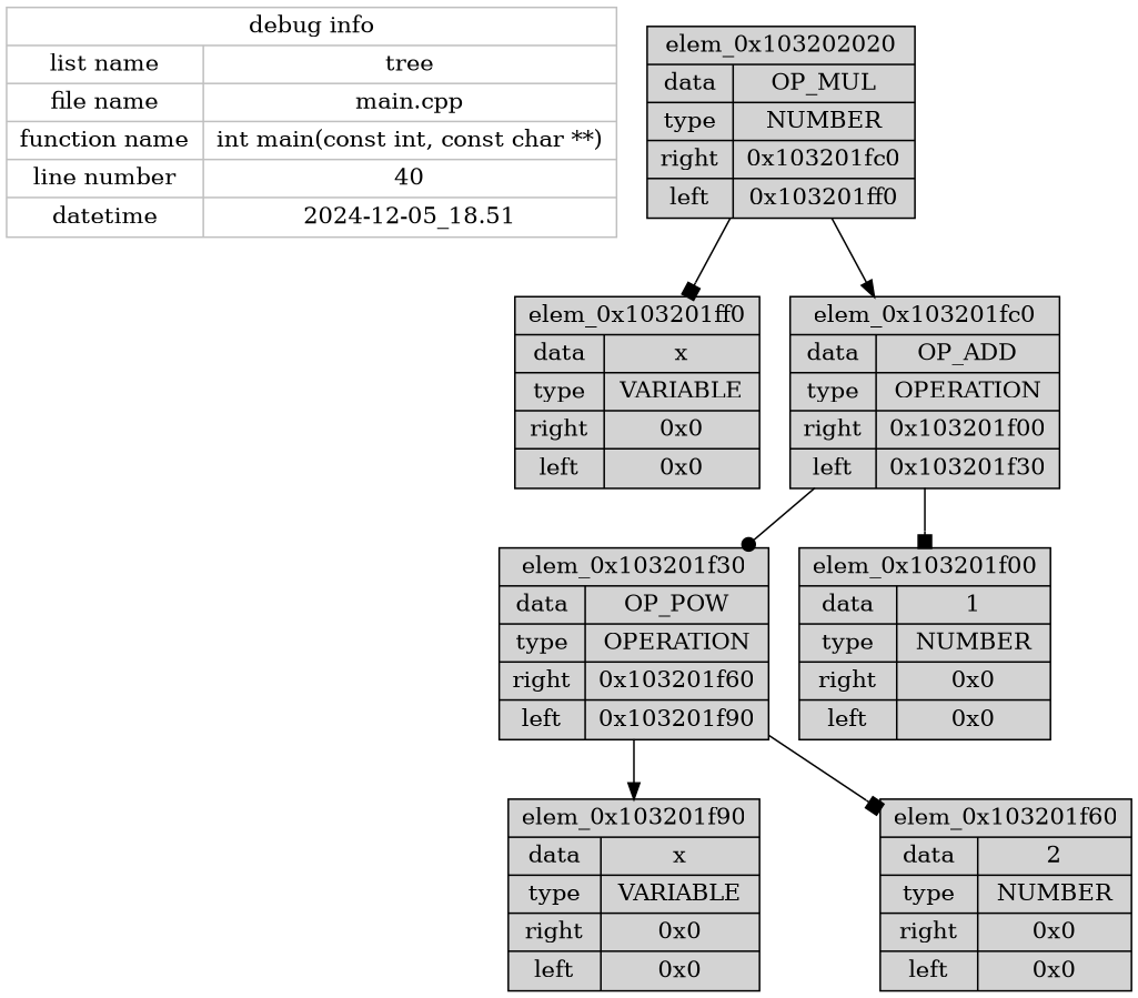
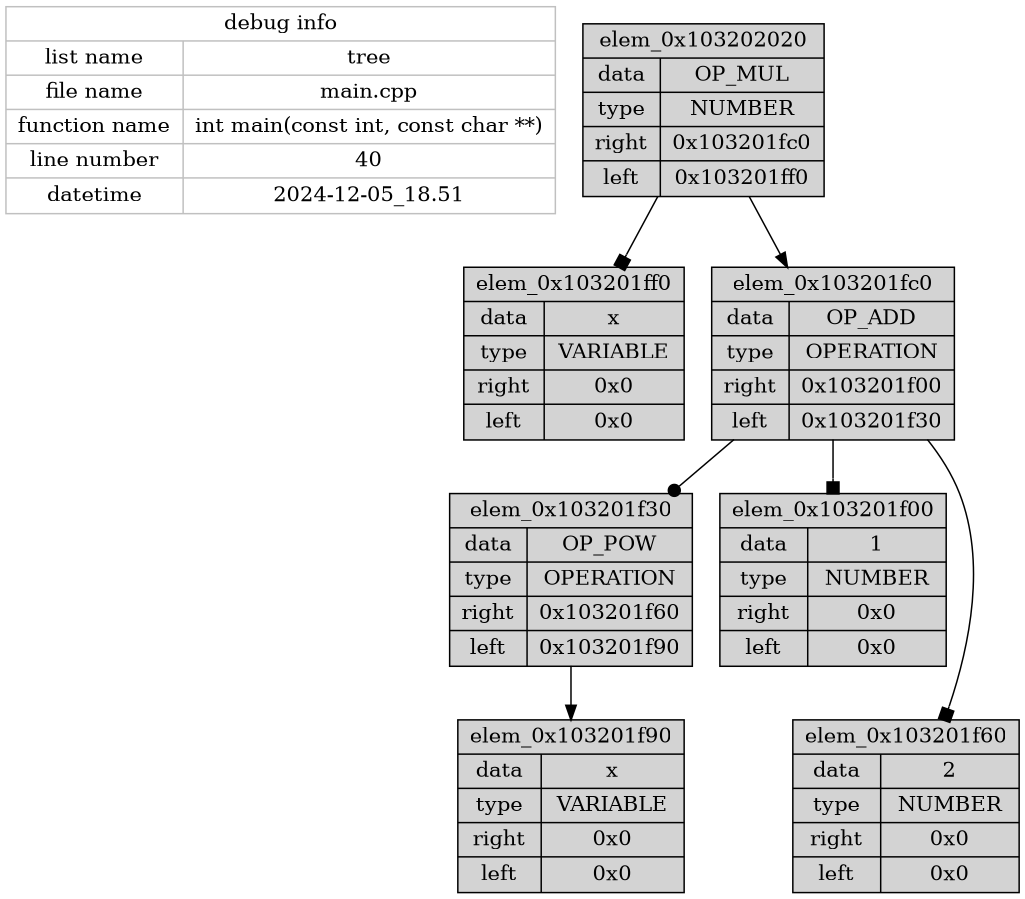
  digraph {
    node [color=black fillcolor=lightgrey shape=record style=filled]
    edge [arrowhead=box]
    n1 [color=grey fillcolor=white label="{debug info | { {list name | file name | function name | line number | datetime} | {tree | main.cpp | int main(const int, const char **) | 40 | 2024-12-05_18.51} }}"]
    n2 [label="{elem_0x103202020  | { {data | type | right | left} | {OP_MUL | NUMBER | 0x103201fc0 | 0x103201ff0} } }"]
    n3 [label="{elem_0x103201ff0  | { {data | type | right | left} | {x | VARIABLE | 0x0 | 0x0} } }"]
    n4 [label="{elem_0x103201fc0  | { {data | type | right | left} | {OP_ADD | OPERATION | 0x103201f00 | 0x103201f30} } }"]
    n5 [label="{elem_0x103201f30  | { {data | type | right | left} | {OP_POW | OPERATION | 0x103201f60 | 0x103201f90} } }"]
    n6 [label="{elem_0x103201f00  | { {data | type | right | left} | {1 | NUMBER | 0x0 | 0x0} } }"]
    n7 [label="{elem_0x103201f90  | { {data | type | right | left} | {x | VARIABLE | 0x0 | 0x0} } }"]
    n8 [label="{elem_0x103201f60  | { {data | type | right | left} | {2 | NUMBER | 0x0 | 0x0} } }"]
    n2 -> n3
    n2 -> n4 [arrowhead=normal]
    n4 -> n5 [arrowhead=dot]
    n4 -> n6
    n5 -> n7 [arrowhead=normal]
-   n5 -> n8
+   n4 -> n8
  }
